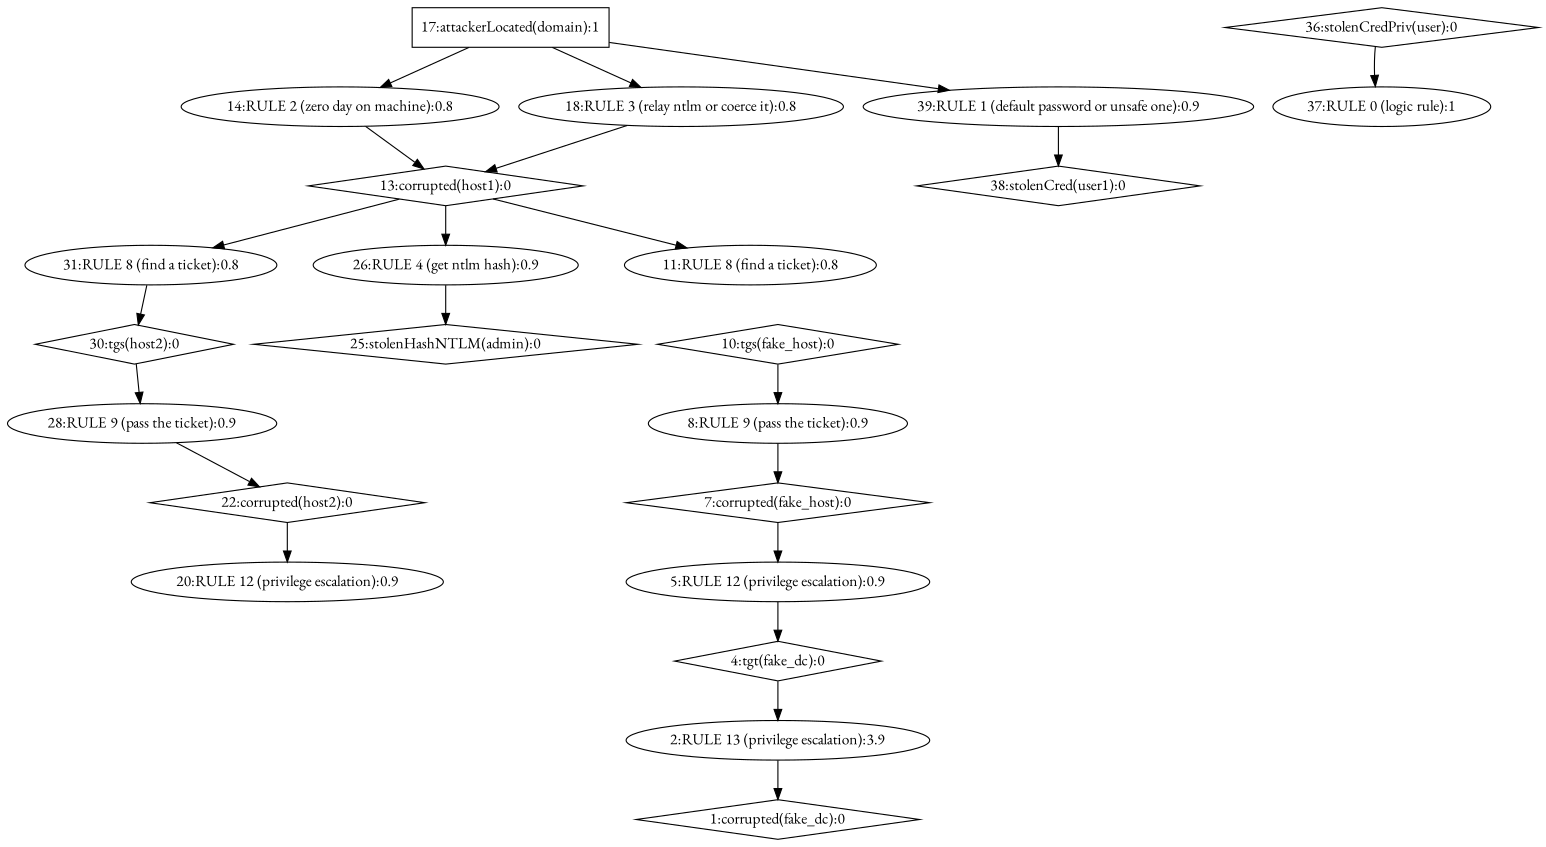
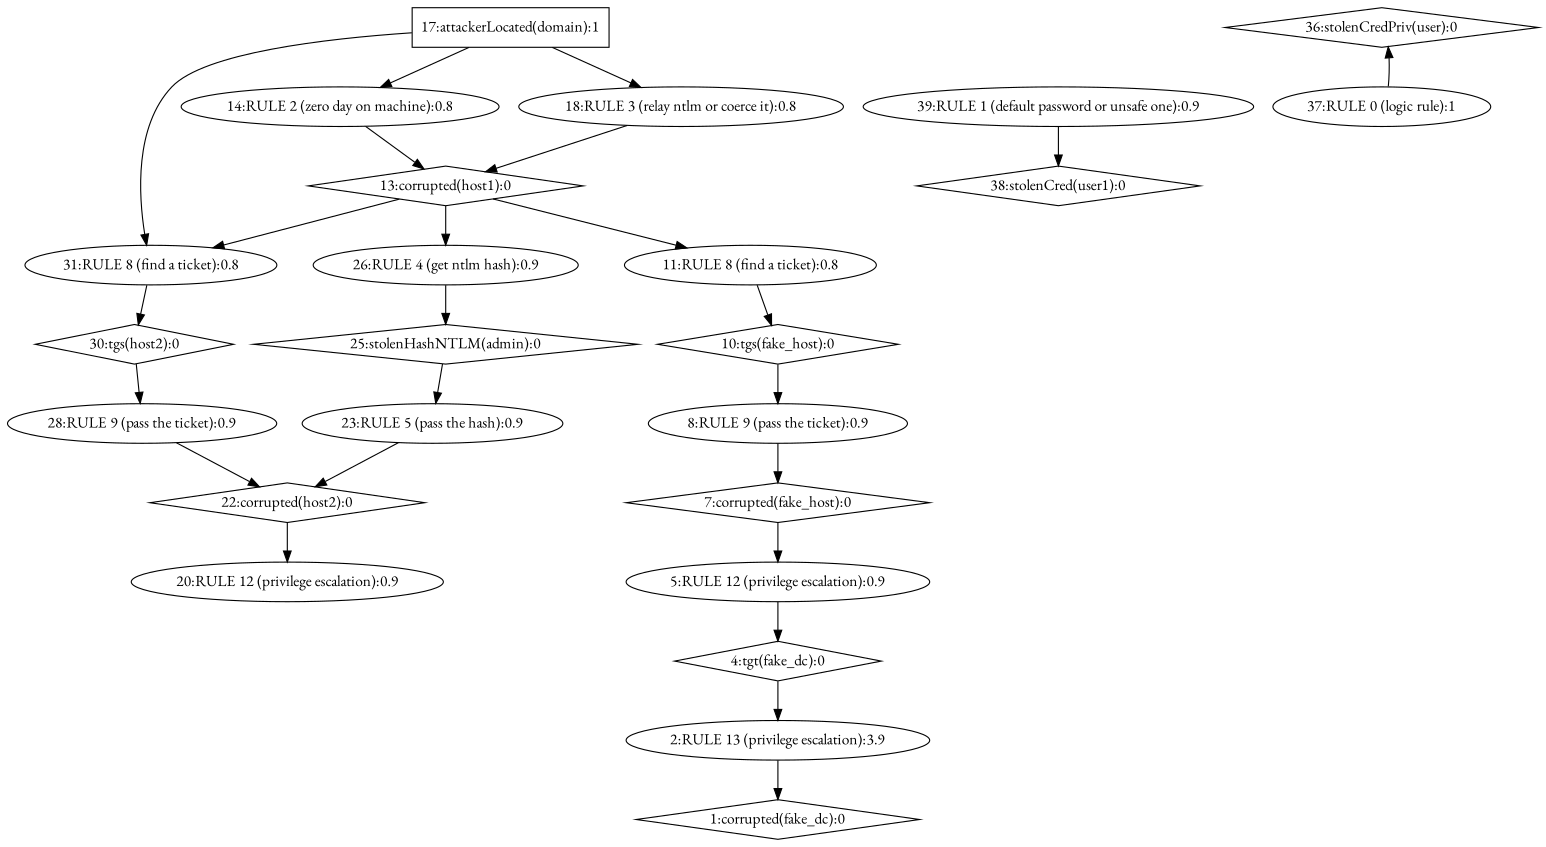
  strict digraph {
    fontname="EB Garamond"
    node [CVE=null fontname="EB Garamond" shape=ellipse]
    edge [color=black fontname="EB Garamond"]
    n1 [label="1:corrupted(fake_dc):0" shape=diamond]
    n2 [CVE=exploit_tgt label="2:RULE 13 (privilege escalation):3.9"]
    n3 [label="4:tgt(fake_dc):0" shape=diamond]
    n4 [CVE=asks_kerberos_ticket label="5:RULE 12 (privilege escalation):0.9"]
    n5 [label="7:corrupted(fake_host):0" shape=diamond]
    n6 [CVE=ptt label="8:RULE 9 (pass the ticket):0.9"]
    n7 [label="10:tgs(fake_host):0" shape=diamond]
    n8 [CVE=tgs label="11:RULE 8 (find a ticket):0.8"]
    n9 [label="13:corrupted(host1):0" shape=diamond]
    n10 [CVE=ntlm_hash label="26:RULE 4 (get ntlm hash):0.9"]
    n11 [CVE=tgs label="31:RULE 8 (find a ticket):0.8"]
    n12 [label="25:stolenHashNTLM(admin):0" shape=diamond]
    n13 [label="30:tgs(host2):0" shape=diamond]
    n14 [CVE=zero_day label="14:RULE 2 (zero day on machine):0.8"]
    n15 [label="17:attackerLocated(domain):1" shape=box]
    n16 [CVE=relay_ntlm_bot label="18:RULE 3 (relay ntlm or coerce it):0.8"]
    n17 [CVE=bad_password label="39:RULE 1 (default password or unsafe one):0.9"]
    n18 [label="38:stolenCred(user1):0" shape=diamond]
    n19 [CVE=asks_kerberos_ticket label="20:RULE 12 (privilege escalation):0.9"]
    n20 [label="22:corrupted(host2):0" shape=diamond]
+   n21 [CVE=default_admin_pth label="23:RULE 5 (pass the hash):0.9"]
    n22 [CVE=ptt label="28:RULE 9 (pass the ticket):0.9"]
    n23 [label="36:stolenCredPriv(user):0" shape=diamond]
    n24 [label="37:RULE 0 (logic rule):1"]
    n2 -> n1
    n3 -> n2
    n4 -> n3
    n5 -> n4
    n6 -> n5
    n7 -> n6
+   n8 -> n7
    n9 -> n8
    n9 -> n10
    n9 -> n11
    n10 -> n12
    n11 -> n13
+   n12 -> n21
    n13 -> n22
    n14 -> n9
    n15 -> n14
    n15 -> n16
-   n15 -> n17
+   n15 -> n11
    n16 -> n9
    n17 -> n18
    n20 -> n19
+   n21 -> n20
    n22 -> n20
-   n23 -> n24
+   n24 -> n23
  }
